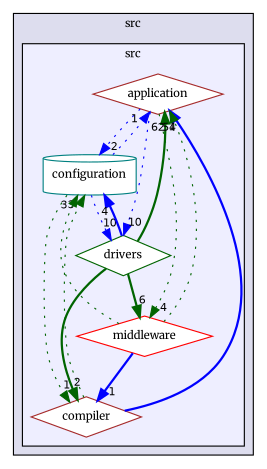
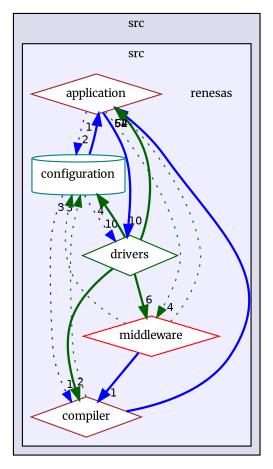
  digraph {
    compound=true
    fontname=Merriweather
    node [color=red fontname=Merriweather fontsize=10 shape=diamond fillcolor=white style=filled]
    edge [color=darkgreen fontname=Merriweather headlabel=1 labeldistance=1.5 labelfontname=Helvetica labelfontsize=10 style=dotted]
+   n1 [label=renesas shape=plaintext fillcolor="" style=""]
    n2 [color=brown label=application]
    n3 [color=brown label=compiler]
    n4 [color=teal label=configuration shape=cylinder]
    n5 [color=darkgreen label=drivers]
    n6 [label=middleware]
    subgraph cluster_1 {
      bgcolor="#ddddee"
      fontsize=10
      label=src
      pencolor=black
      subgraph cluster_2 {
        bgcolor="#eeeeff"
        fontsize=10
        label=src
        pencolor=black
+       n1
        n2
        n3
        n4
        n5
        n6
      }
    }
    n2 -> n4 [color=blue headlabel=2]
-   n2 -> n5 [color=blue headlabel=10]
+   n2 -> n5 [color=blue headlabel=10 style=bold]
    n2 -> n6 [headlabel=4]
    n3 -> n2 [color=blue style=bold]
    n3 -> n4 [headlabel=3]
-   n4 -> n2 [color=blue]
-   n4 -> n3
+   n4 -> n2 [color=blue style=bold]
+   n4 -> n3 [color=blue]
    n4 -> n5 [color=blue headlabel=10]
    n5 -> n2 [headlabel=62 style=bold]
    n5 -> n3 [headlabel=2 style=bold]
-   n5 -> n4 [color=blue headlabel=4 style=bold]
+   n5 -> n4 [headlabel=4 style=bold]
    n5 -> n6 [headlabel=6 style=bold]
    n6 -> n2 [headlabel=54]
    n6 -> n3 [color=blue style=bold]
    n6 -> n4 [headlabel=3]
  }
